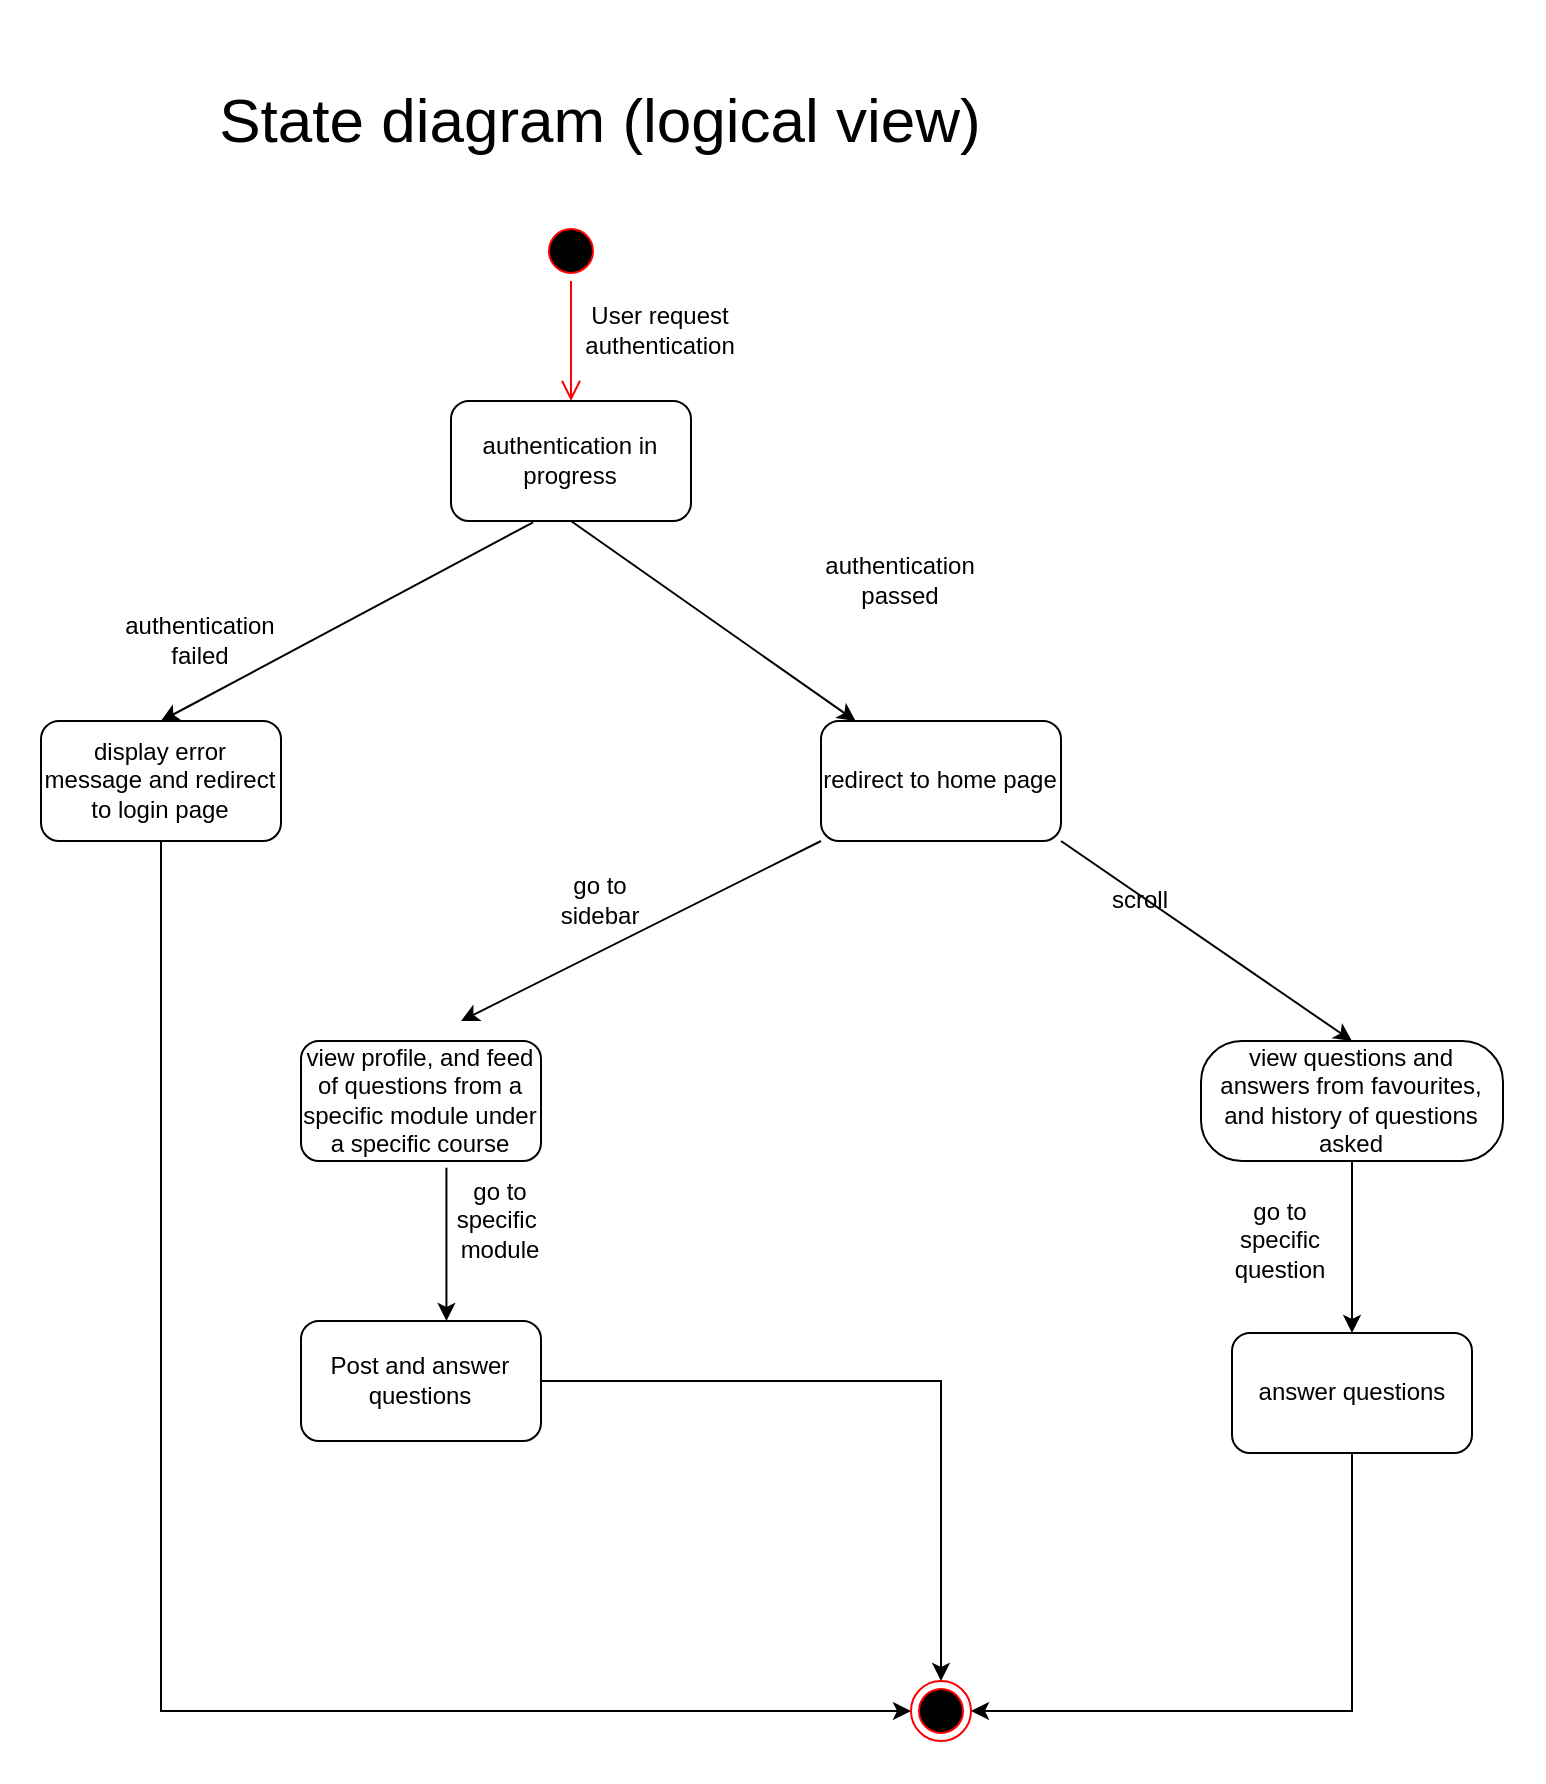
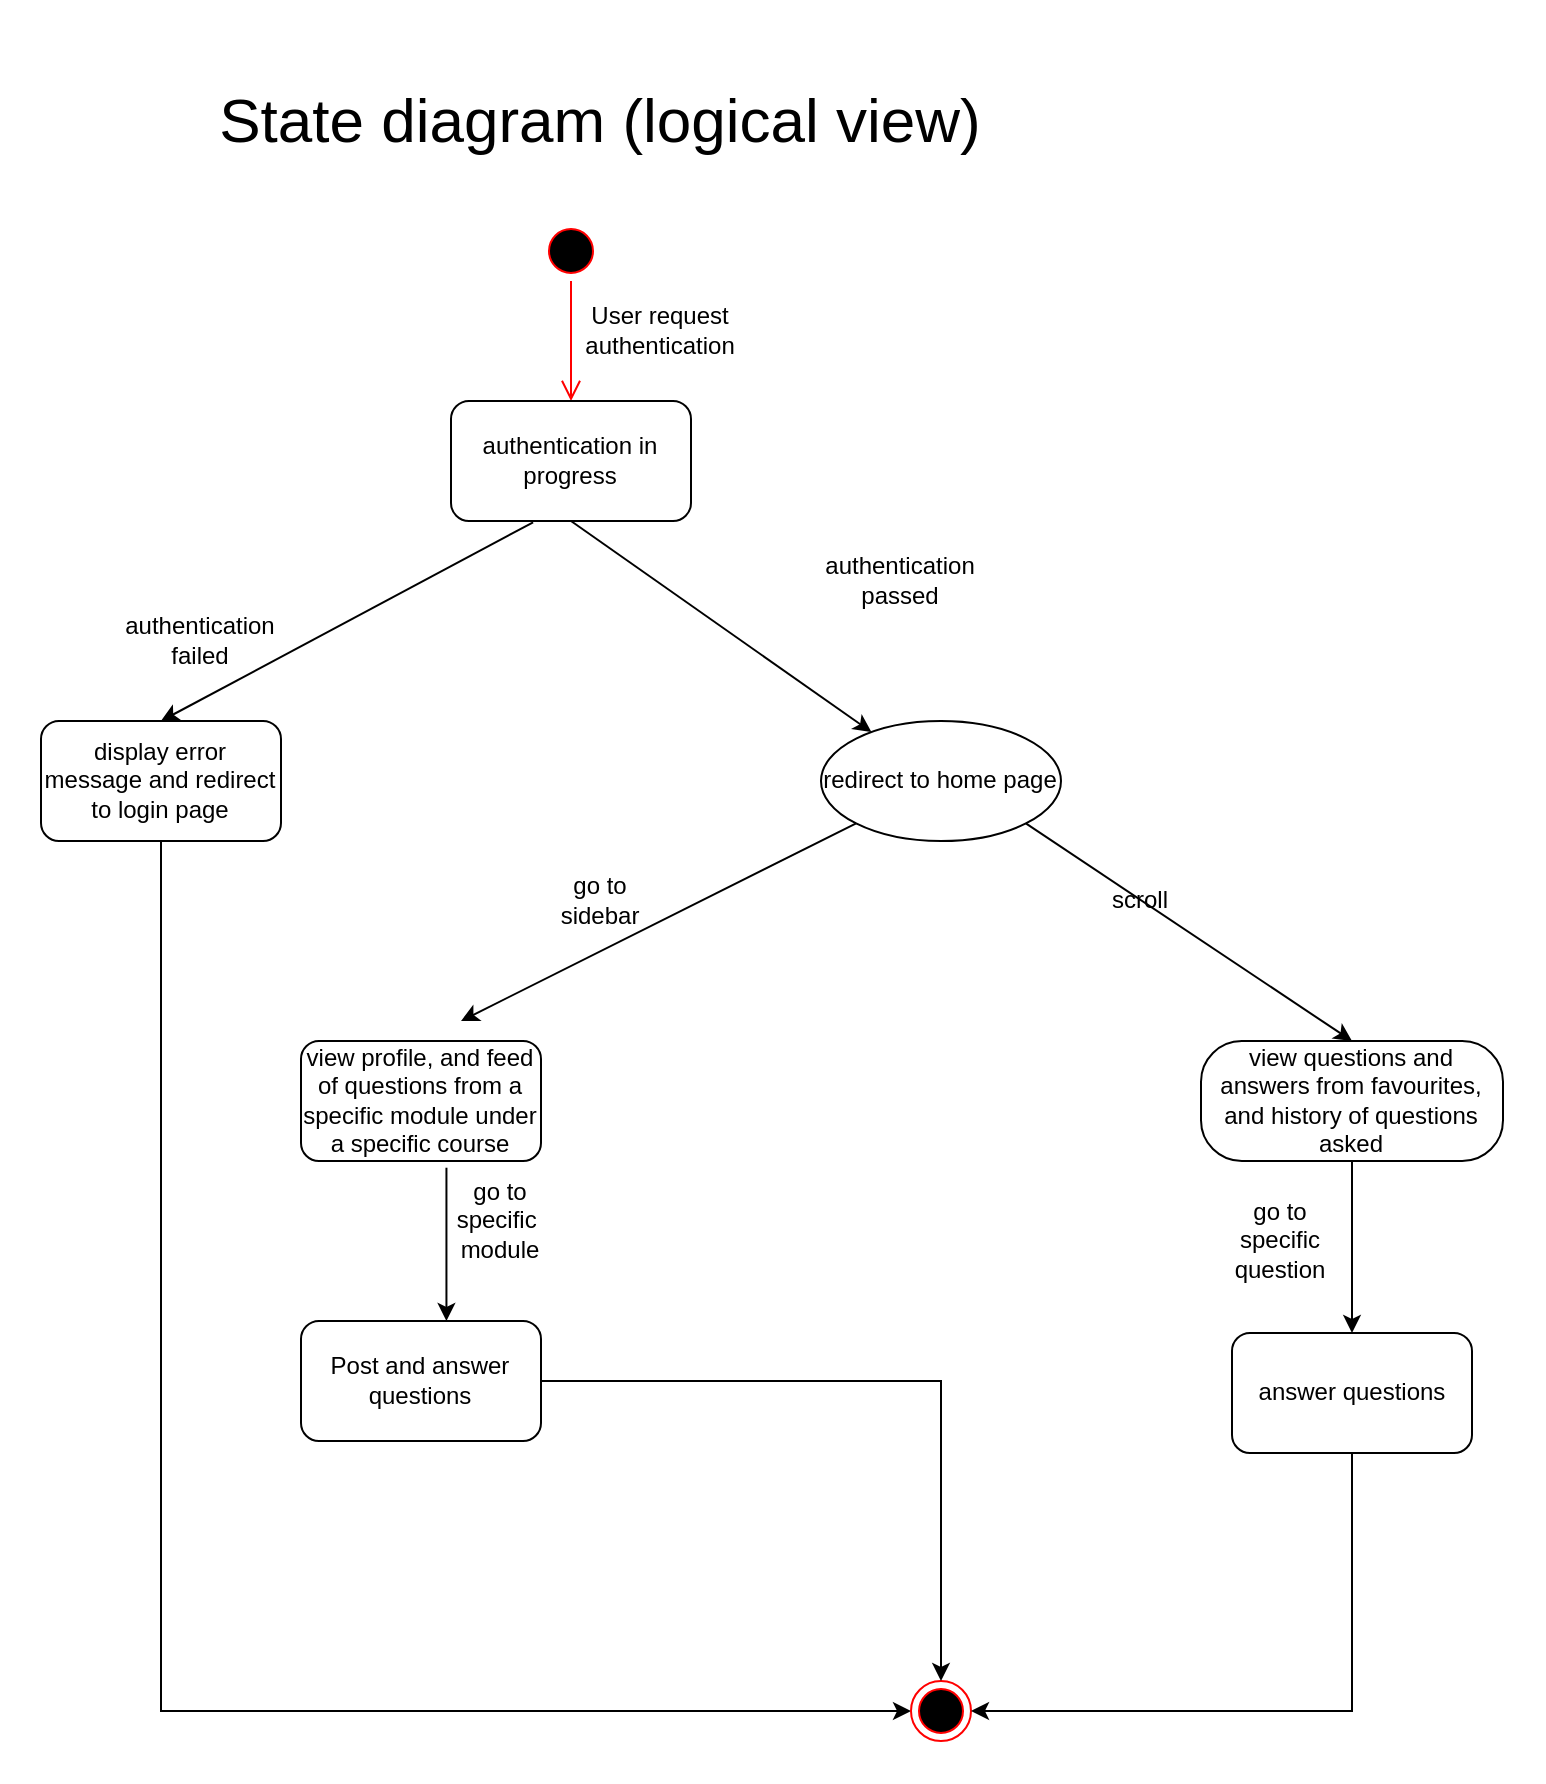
  <mxCell id="0" />
  <mxCell id="1" parent="0" />
  <mxCell id="2" value="" style="ellipse;html=1;shape=startState;fillColor=#000000;strokeColor=#ff0000;" vertex="1" parent="1"><mxGeometry x="270" y="110" width="30" height="30" as="geometry" /></mxCell>
  <mxCell id="3" value="" style="edgeStyle=orthogonalEdgeStyle;html=1;verticalAlign=bottom;endArrow=open;endSize=8;strokeColor=#ff0000;" edge="1" source="2" parent="1"><mxGeometry relative="1" as="geometry"><mxPoint x="285" y="200" as="targetPoint" /></mxGeometry></mxCell>
  <mxCell id="4" value="User request authentication" style="text;html=1;strokeColor=none;fillColor=none;align=center;verticalAlign=middle;whiteSpace=wrap;rounded=0;" vertex="1" parent="1"><mxGeometry x="300" y="150" width="60" height="30" as="geometry" /></mxCell>
  <mxCell id="5" value="authentication in progress" style="rounded=1;whiteSpace=wrap;html=1;" vertex="1" parent="1"><mxGeometry x="225" y="200" width="120" height="60" as="geometry" /></mxCell>
  <mxCell id="6" value="" style="endArrow=classic;html=1;exitX=0.342;exitY=1.011;exitDx=0;exitDy=0;exitPerimeter=0;" edge="1" parent="1" source="5"><mxGeometry width="50" height="50" relative="1" as="geometry"><mxPoint x="270" y="270" as="sourcePoint" /><mxPoint x="80" y="360" as="targetPoint" /></mxGeometry></mxCell>
  <mxCell id="7" style="edgeStyle=orthogonalEdgeStyle;rounded=0;orthogonalLoop=1;jettySize=auto;html=1;exitX=0.5;exitY=1;exitDx=0;exitDy=0;entryX=0;entryY=0.5;entryDx=0;entryDy=0;" edge="1" parent="1" source="8" target="15"><mxGeometry relative="1" as="geometry" /></mxCell>
  <mxCell id="8" value="display error message and redirect to login page" style="rounded=1;whiteSpace=wrap;html=1;" vertex="1" parent="1"><mxGeometry x="20" y="360" width="120" height="60" as="geometry" /></mxCell>
  <mxCell id="9" value="authentication failed" style="text;html=1;strokeColor=none;fillColor=none;align=center;verticalAlign=middle;whiteSpace=wrap;rounded=0;" vertex="1" parent="1"><mxGeometry x="50" y="310" width="100" height="20" as="geometry" /></mxCell>
  <mxCell id="10" value="" style="endArrow=classic;html=1;exitX=0.5;exitY=1;exitDx=0;exitDy=0;" edge="1" parent="1" source="5" target="11"><mxGeometry width="50" height="50" relative="1" as="geometry"><mxPoint x="276.04" y="270.66" as="sourcePoint" /><mxPoint x="460" y="360" as="targetPoint" /></mxGeometry></mxCell>
- <mxCell id="11" value="redirect to home page" style="rounded=1;whiteSpace=wrap;html=1;" vertex="1" parent="1"><mxGeometry x="410" y="360" width="120" height="60" as="geometry" /></mxCell>
+ <mxCell id="11" value="redirect to home page" style="ellipse;whiteSpace=wrap;html=1;" vertex="1" parent="1"><mxGeometry x="410" y="360" width="120" height="60" as="geometry" /></mxCell>
  <mxCell id="12" value="authentication passed" style="text;html=1;strokeColor=none;fillColor=none;align=center;verticalAlign=middle;whiteSpace=wrap;rounded=0;" vertex="1" parent="1"><mxGeometry x="430" y="280" width="40" height="20" as="geometry" /></mxCell>
  <mxCell id="13" value="" style="endArrow=classic;html=1;exitX=0;exitY=1;exitDx=0;exitDy=0;" edge="1" parent="1" source="11"><mxGeometry width="50" height="50" relative="1" as="geometry"><mxPoint x="160" y="530" as="sourcePoint" /><mxPoint x="230" y="510" as="targetPoint" /></mxGeometry></mxCell>
  <mxCell id="14" value="" style="endArrow=classic;html=1;exitX=1;exitY=1;exitDx=0;exitDy=0;entryX=0.5;entryY=0;entryDx=0;entryDy=0;" edge="1" parent="1" source="11" target="17"><mxGeometry width="50" height="50" relative="1" as="geometry"><mxPoint x="550" y="443" as="sourcePoint" /><mxPoint x="580" y="500" as="targetPoint" /></mxGeometry></mxCell>
  <mxCell id="15" value="" style="ellipse;html=1;shape=endState;fillColor=#000000;strokeColor=#ff0000;" vertex="1" parent="1"><mxGeometry x="455" y="840" width="30" height="30" as="geometry" /></mxCell>
  <mxCell id="16" value="view profile, and feed of questions from a specific module under a specific course" style="rounded=1;whiteSpace=wrap;html=1;" vertex="1" parent="1"><mxGeometry x="150" y="520" width="120" height="60" as="geometry" /></mxCell>
  <mxCell id="17" value="view questions and answers from favourites, and history of questions asked" style="rounded=1;whiteSpace=wrap;html=1;arcSize=34;" vertex="1" parent="1"><mxGeometry x="600" y="520" width="151" height="60" as="geometry" /></mxCell>
  <mxCell id="18" value="scroll" style="text;html=1;strokeColor=none;fillColor=none;align=center;verticalAlign=middle;whiteSpace=wrap;rounded=0;" vertex="1" parent="1"><mxGeometry x="550" y="440" width="40" height="20" as="geometry" /></mxCell>
  <mxCell id="19" value="go to sidebar" style="text;html=1;strokeColor=none;fillColor=none;align=center;verticalAlign=middle;whiteSpace=wrap;rounded=0;" vertex="1" parent="1"><mxGeometry x="280" y="440" width="40" height="20" as="geometry" /></mxCell>
  <mxCell id="20" value="" style="endArrow=classic;html=1;exitX=0.606;exitY=1.056;exitDx=0;exitDy=0;exitPerimeter=0;entryX=0.606;entryY=0;entryDx=0;entryDy=0;entryPerimeter=0;" edge="1" parent="1" source="16" target="23"><mxGeometry width="50" height="50" relative="1" as="geometry"><mxPoint x="350" y="560" as="sourcePoint" /><mxPoint x="280" y="650" as="targetPoint" /></mxGeometry></mxCell>
  <mxCell id="21" value="go to specific&amp;nbsp; module" style="text;html=1;strokeColor=none;fillColor=none;align=center;verticalAlign=middle;whiteSpace=wrap;rounded=0;" vertex="1" parent="1"><mxGeometry x="230" y="600" width="40" height="20" as="geometry" /></mxCell>
  <mxCell id="22" style="edgeStyle=orthogonalEdgeStyle;rounded=0;orthogonalLoop=1;jettySize=auto;html=1;exitX=1;exitY=0.5;exitDx=0;exitDy=0;entryX=0.5;entryY=0;entryDx=0;entryDy=0;" edge="1" parent="1" source="23" target="15"><mxGeometry relative="1" as="geometry" /></mxCell>
  <mxCell id="23" value="Post and answer questions" style="rounded=1;whiteSpace=wrap;html=1;" vertex="1" parent="1"><mxGeometry x="150" y="660" width="120" height="60" as="geometry" /></mxCell>
  <mxCell id="24" value="" style="endArrow=classic;html=1;exitX=0.5;exitY=1;exitDx=0;exitDy=0;" edge="1" parent="1" source="17" target="26"><mxGeometry width="50" height="50" relative="1" as="geometry"><mxPoint x="350" y="620" as="sourcePoint" /><mxPoint x="676" y="650" as="targetPoint" /></mxGeometry></mxCell>
  <mxCell id="25" style="edgeStyle=orthogonalEdgeStyle;rounded=0;orthogonalLoop=1;jettySize=auto;html=1;exitX=0.5;exitY=1;exitDx=0;exitDy=0;entryX=1;entryY=0.5;entryDx=0;entryDy=0;" edge="1" parent="1" source="26" target="15"><mxGeometry relative="1" as="geometry" /></mxCell>
  <mxCell id="26" value="answer questions" style="rounded=1;whiteSpace=wrap;html=1;" vertex="1" parent="1"><mxGeometry x="615.5" y="666" width="120" height="60" as="geometry" /></mxCell>
  <mxCell id="27" value="go to specific question" style="text;html=1;strokeColor=none;fillColor=none;align=center;verticalAlign=middle;whiteSpace=wrap;rounded=0;" vertex="1" parent="1"><mxGeometry x="620" y="610" width="40" height="20" as="geometry" /></mxCell>
  <mxCell id="28" value="&lt;font style=&quot;font-size: 31px&quot;&gt;State diagram (logical view)&lt;/font&gt;" style="text;html=1;strokeColor=none;fillColor=none;align=center;verticalAlign=middle;whiteSpace=wrap;rounded=0;" vertex="1" parent="1"><mxGeometry x="85" y="20" width="430" height="80" as="geometry" /></mxCell>
